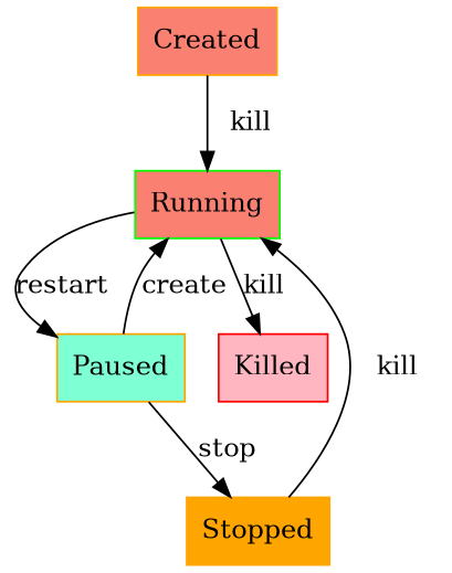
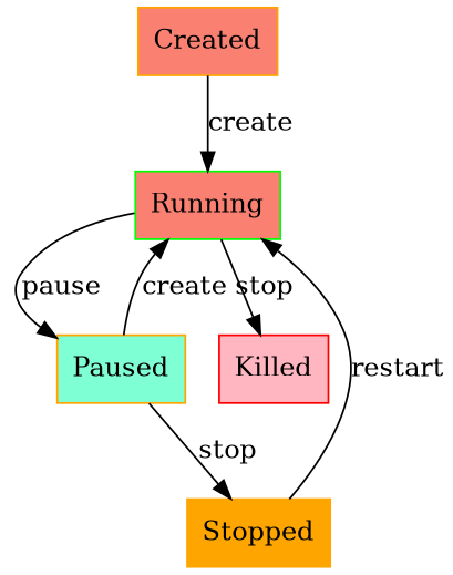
  digraph {
    node [color=orange fillcolor=salmon shape=box style=filled]
    Running [color=green]
    Paused [fillcolor=aquamarine]
    Killed [color=red fillcolor=lightpink]
    Stopped [fillcolor=orange]
    Created
-   Running -> Paused [label=restart]
-   Running -> Killed [label=kill]
+   Running -> Paused [label=pause]
+   Running -> Killed [label=stop]
    Paused -> Running [label=create]
    Paused -> Stopped [label=stop]
-   Stopped -> Running [label=kill]
-   Created -> Running [label=kill]
+   Stopped -> Running [label=restart]
+   Created -> Running [label=create]
  }
